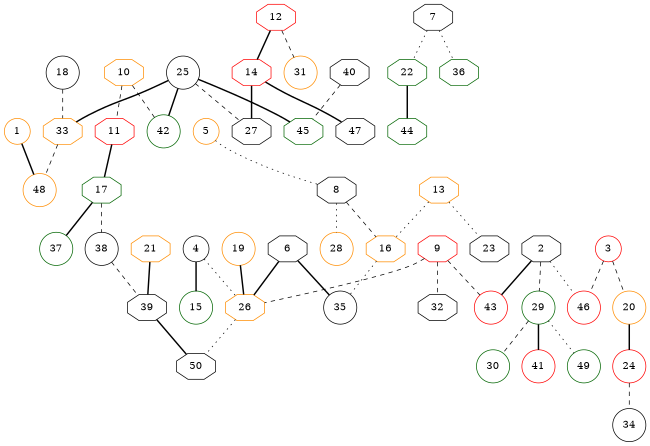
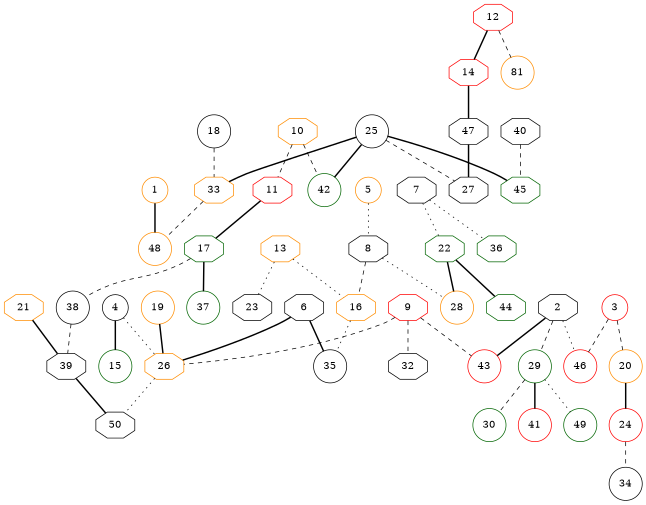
  graph {
    node [color=black shape=octagon]
    edge [style=bold]
    1 [color=darkorange shape=circle]
    48 [color=darkorange shape=circle]
    29 [color=darkgreen shape=circle]
    2
    43 [color=red shape=circle]
    46 [color=red shape=circle]
    30 [color=darkgreen shape=circle]
    41 [color=red shape=circle]
    49 [color=darkgreen shape=circle]
    3 [color=red shape=circle]
    20 [color=darkorange shape=circle]
    24 [color=red shape=circle]
    34 [shape=circle]
    4 [shape=circle]
    15 [color=darkgreen shape=circle]
    26 [color=darkorange]
    50
    5 [color=darkorange shape=circle]
    8
    16 [color=darkorange]
    28 [color=darkorange shape=circle]
    35 [shape=circle]
    6
    22 [color=darkgreen]
    7
    36 [color=darkgreen]
    44 [color=darkgreen]
    9 [color=red]
    32
    10 [color=darkorange]
    11 [color=red]
    42 [color=darkgreen shape=circle]
    17 [color=darkgreen]
    37 [color=darkgreen shape=circle]
    38 [shape=circle]
    39
    12 [color=red]
    14 [color=red]
-   31 [color=darkorange shape=circle]
+   31 [color=darkorange shape=circle label=81]
    27
    47
    13 [color=darkorange]
    23
    18 [shape=circle]
    33 [color=darkorange]
    19 [color=darkorange shape=circle]
    21 [color=darkorange]
    25 [shape=circle]
    45 [color=darkgreen]
    40
    1 -- 48
    29 -- 30 [style=dashed]
    29 -- 41
    29 -- 49 [style=dotted]
    2 -- 29 [style=dashed]
    2 -- 43
    2 -- 46 [style=dotted]
    3 -- 46 [style=dashed]
    3 -- 20 [style=dashed]
    20 -- 24
    24 -- 34 [style=dashed]
    4 -- 15
    4 -- 26 [style=dotted]
    26 -- 50 [style=dotted]
    5 -- 8 [style=dotted]
    8 -- 16 [style=dashed]
    8 -- 28 [style=dotted]
    16 -- 35 [style=dotted]
    6 -- 26
    6 -- 35
+   22 -- 28
    22 -- 44
    7 -- 22 [style=dotted]
    7 -- 36 [style=dotted]
    9 -- 43 [style=dashed]
    9 -- 26 [style=dashed]
    9 -- 32 [style=dashed]
    10 -- 11 [style=dashed]
    10 -- 42 [style=dashed]
    11 -- 17
    17 -- 37
    17 -- 38 [style=dashed]
    38 -- 39 [style=dashed]
    39 -- 50
    12 -- 14
    12 -- 31 [style=dashed]
-   14 -- 27
+   47 -- 27
    14 -- 47
    13 -- 16 [style=dotted]
    13 -- 23 [style=dotted]
    18 -- 33 [style=dashed]
    33 -- 48 [style=dashed]
    19 -- 26
    21 -- 39
    25 -- 42
    25 -- 27 [style=dashed]
    25 -- 33
    25 -- 45
    40 -- 45 [style=dashed]
  }
